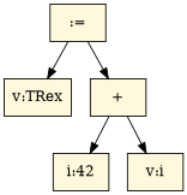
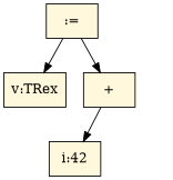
  digraph {
    node [fillcolor=cornsilk shape=box style=filled]
    n1 [label=":="]
    n2 [label="v:TRex"]
    n3 [label="+"]
    n4 [label="i:42"]
-   n5 [label="v:i"]
    n1 -> n2
    n1 -> n3
    n3 -> n4
-   n3 -> n5
  }
